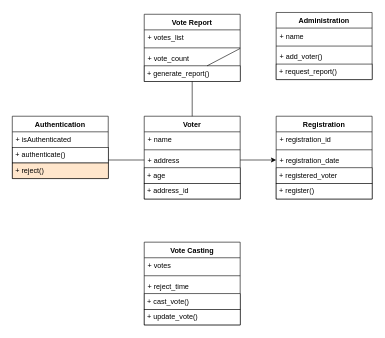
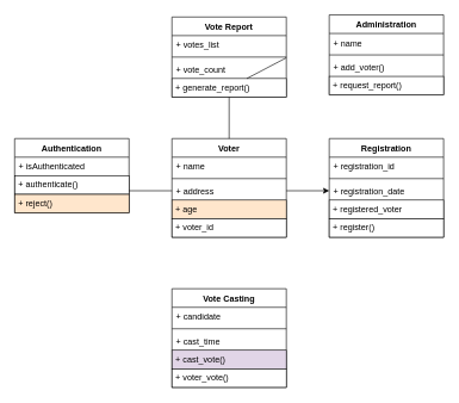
  <mxCell id="0" />
  <mxCell id="1" parent="0" />
  <mxCell id="2" value="Voter" style="swimlane;fontStyle=1;align=center;verticalAlign=top;childLayout=stackLayout;horizontal=1;startSize=26;horizontalStack=0;resizeParent=1;resizeParentMax=0;resizeLast=0;collapsible=1;marginBottom=0;" parent="1" vertex="1"><mxGeometry x="240" y="193" width="160" height="138" as="geometry"><mxRectangle x="350" y="200" width="100" height="30" as="alternateBounds" /></mxGeometry></mxCell>
  <mxCell id="3" value="+ name" style="text;strokeColor=none;fillColor=none;align=left;verticalAlign=top;spacingLeft=4;spacingRight=4;overflow=hidden;rotatable=0;points=[[0,0.5],[1,0.5]];portConstraint=eastwest;" parent="2" vertex="1"><mxGeometry y="26" width="160" height="26" as="geometry" /></mxCell>
  <mxCell id="4" value="" style="line;strokeWidth=1;fillColor=none;align=left;verticalAlign=middle;spacingTop=-1;spacingLeft=3;spacingRight=3;rotatable=0;labelPosition=right;points=[];portConstraint=eastwest;strokeColor=inherit;" parent="2" vertex="1"><mxGeometry y="52" width="160" height="8" as="geometry" /></mxCell>
  <mxCell id="5" value="+ address" style="text;strokeColor=none;fillColor=none;align=left;verticalAlign=top;spacingLeft=4;spacingRight=4;overflow=hidden;rotatable=0;points=[[0,0.5],[1,0.5]];portConstraint=eastwest;" parent="2" vertex="1"><mxGeometry y="60" width="160" height="26" as="geometry" /></mxCell>
- <mxCell id="6" value="&amp;nbsp;+ age" style="whiteSpace=wrap;html=1;align=left;" vertex="1" parent="2"><mxGeometry y="86" width="160" height="26" as="geometry" /></mxCell>
- <mxCell id="7" value="&amp;nbsp;+ address_id" style="whiteSpace=wrap;html=1;align=left;" parent="2" vertex="1"><mxGeometry y="112" width="160" height="26" as="geometry" /></mxCell>
+ <mxCell id="6" value="&amp;nbsp;+ age" style="whiteSpace=wrap;html=1;align=left;fillColor=#ffe6cc;" vertex="1" parent="2"><mxGeometry y="86" width="160" height="26" as="geometry" /></mxCell>
+ <mxCell id="7" value="&amp;nbsp;+ voter_id" style="whiteSpace=wrap;html=1;align=left;" parent="2" vertex="1"><mxGeometry y="112" width="160" height="26" as="geometry" /></mxCell>
  <mxCell id="8" value="Authentication" style="swimlane;fontStyle=1;align=center;verticalAlign=top;childLayout=stackLayout;horizontal=1;startSize=26;horizontalStack=0;resizeParent=1;resizeParentMax=0;resizeLast=0;collapsible=1;marginBottom=0;" parent="1" vertex="1"><mxGeometry x="20" y="193" width="160" height="104" as="geometry"><mxRectangle x="350" y="200" width="100" height="30" as="alternateBounds" /></mxGeometry></mxCell>
  <mxCell id="9" value="+ isAuthenticated" style="text;strokeColor=none;fillColor=none;align=left;verticalAlign=top;spacingLeft=4;spacingRight=4;overflow=hidden;rotatable=0;points=[[0,0.5],[1,0.5]];portConstraint=eastwest;" parent="8" vertex="1"><mxGeometry y="26" width="160" height="26" as="geometry" /></mxCell>
  <mxCell id="10" value="&amp;nbsp;+ authenticate()" style="whiteSpace=wrap;html=1;align=left;" parent="8" vertex="1"><mxGeometry y="52" width="160" height="26" as="geometry" /></mxCell>
  <mxCell id="11" value="&amp;nbsp;+ reject()" style="whiteSpace=wrap;html=1;align=left;fillColor=#ffe6cc;" parent="8" vertex="1"><mxGeometry y="78" width="160" height="26" as="geometry" /></mxCell>
  <mxCell id="12" value="Vote Casting" style="swimlane;fontStyle=1;align=center;verticalAlign=top;childLayout=stackLayout;horizontal=1;startSize=26;horizontalStack=0;resizeParent=1;resizeParentMax=0;resizeLast=0;collapsible=1;marginBottom=0;" parent="1" vertex="1"><mxGeometry x="240" y="403" width="160" height="138" as="geometry"><mxRectangle x="350" y="200" width="100" height="30" as="alternateBounds" /></mxGeometry></mxCell>
- <mxCell id="13" value="+ votes" style="text;strokeColor=none;fillColor=none;align=left;verticalAlign=top;spacingLeft=4;spacingRight=4;overflow=hidden;rotatable=0;points=[[0,0.5],[1,0.5]];portConstraint=eastwest;" parent="12" vertex="1"><mxGeometry y="26" width="160" height="26" as="geometry" /></mxCell>
+ <mxCell id="13" value="+ candidate" style="text;strokeColor=none;fillColor=none;align=left;verticalAlign=top;spacingLeft=4;spacingRight=4;overflow=hidden;rotatable=0;points=[[0,0.5],[1,0.5]];portConstraint=eastwest;" parent="12" vertex="1"><mxGeometry y="26" width="160" height="26" as="geometry" /></mxCell>
  <mxCell id="14" value="" style="line;strokeWidth=1;fillColor=none;align=left;verticalAlign=middle;spacingTop=-1;spacingLeft=3;spacingRight=3;rotatable=0;labelPosition=right;points=[];portConstraint=eastwest;strokeColor=inherit;" parent="12" vertex="1"><mxGeometry y="52" width="160" height="8" as="geometry" /></mxCell>
- <mxCell id="15" value="+ reject_time" style="text;strokeColor=none;fillColor=none;align=left;verticalAlign=top;spacingLeft=4;spacingRight=4;overflow=hidden;rotatable=0;points=[[0,0.5],[1,0.5]];portConstraint=eastwest;" parent="12" vertex="1"><mxGeometry y="60" width="160" height="26" as="geometry" /></mxCell>
- <mxCell id="16" value="&amp;nbsp;+ cast_vote()" style="whiteSpace=wrap;html=1;align=left;" parent="12" vertex="1"><mxGeometry y="86" width="160" height="26" as="geometry" /></mxCell>
- <mxCell id="17" value="&amp;nbsp;+ update_vote()" style="whiteSpace=wrap;html=1;align=left;" parent="12" vertex="1"><mxGeometry y="112" width="160" height="26" as="geometry" /></mxCell>
+ <mxCell id="15" value="+ cast_time" style="text;strokeColor=none;fillColor=none;align=left;verticalAlign=top;spacingLeft=4;spacingRight=4;overflow=hidden;rotatable=0;points=[[0,0.5],[1,0.5]];portConstraint=eastwest;" parent="12" vertex="1"><mxGeometry y="60" width="160" height="26" as="geometry" /></mxCell>
+ <mxCell id="16" value="&amp;nbsp;+ cast_vote()" style="whiteSpace=wrap;html=1;align=left;fillColor=#e1d5e7;" parent="12" vertex="1"><mxGeometry y="86" width="160" height="26" as="geometry" /></mxCell>
+ <mxCell id="17" value="&amp;nbsp;+ voter_vote()" style="whiteSpace=wrap;html=1;align=left;" parent="12" vertex="1"><mxGeometry y="112" width="160" height="26" as="geometry" /></mxCell>
  <mxCell id="18" value="Registration" style="swimlane;fontStyle=1;align=center;verticalAlign=top;childLayout=stackLayout;horizontal=1;startSize=26;horizontalStack=0;resizeParent=1;resizeParentMax=0;resizeLast=0;collapsible=1;marginBottom=0;swimlaneLine=1;" parent="1" vertex="1"><mxGeometry x="460" y="193" width="160" height="138" as="geometry"><mxRectangle x="350" y="200" width="100" height="30" as="alternateBounds" /></mxGeometry></mxCell>
  <mxCell id="19" value="+ registration_id" style="text;strokeColor=none;fillColor=none;align=left;verticalAlign=top;spacingLeft=4;spacingRight=4;overflow=hidden;rotatable=0;points=[[0,0.5],[1,0.5]];portConstraint=eastwest;" parent="18" vertex="1"><mxGeometry y="26" width="160" height="26" as="geometry" /></mxCell>
  <mxCell id="20" value="" style="line;strokeWidth=1;fillColor=none;align=left;verticalAlign=middle;spacingTop=-1;spacingLeft=3;spacingRight=3;rotatable=0;labelPosition=right;points=[];portConstraint=eastwest;strokeColor=inherit;" parent="18" vertex="1"><mxGeometry y="52" width="160" height="8" as="geometry" /></mxCell>
  <mxCell id="21" value="+ registration_date" style="text;strokeColor=none;fillColor=none;align=left;verticalAlign=top;spacingLeft=4;spacingRight=4;overflow=hidden;rotatable=0;points=[[0,0.5],[1,0.5]];portConstraint=eastwest;" parent="18" vertex="1"><mxGeometry y="60" width="160" height="26" as="geometry" /></mxCell>
  <mxCell id="22" value="&amp;nbsp;+ registered_voter" style="whiteSpace=wrap;html=1;align=left;" parent="18" vertex="1"><mxGeometry y="86" width="160" height="26" as="geometry" /></mxCell>
  <mxCell id="23" value="&amp;nbsp;+ register()" style="whiteSpace=wrap;html=1;align=left;" parent="18" vertex="1"><mxGeometry y="112" width="160" height="26" as="geometry" /></mxCell>
  <mxCell id="24" value="" style="endArrow=classic;html=1;rounded=1;startSize=0;endSize=6;entryX=0;entryY=0.5;entryDx=0;entryDy=0;exitX=1;exitY=0.5;exitDx=0;exitDy=0;" parent="1" source="5" target="21" edge="1"><mxGeometry width="50" height="50" relative="1" as="geometry"><mxPoint x="390" y="353" as="sourcePoint" /><mxPoint x="440" y="303" as="targetPoint" /></mxGeometry></mxCell>
  <mxCell id="25" value="" style="endArrow=none;html=1;rounded=1;startSize=0;endSize=6;entryX=1;entryY=0.5;entryDx=0;entryDy=0;exitX=0;exitY=0.5;exitDx=0;exitDy=0;" parent="1" source="5" edge="1"><mxGeometry width="50" height="50" relative="1" as="geometry"><mxPoint x="410" y="276" as="sourcePoint" /><mxPoint x="180" y="266" as="targetPoint" /></mxGeometry></mxCell>
  <mxCell id="26" value="Vote Report" style="swimlane;fontStyle=1;align=center;verticalAlign=top;childLayout=stackLayout;horizontal=1;startSize=26;horizontalStack=0;resizeParent=1;resizeParentMax=0;resizeLast=0;collapsible=1;marginBottom=0;swimlaneLine=1;" parent="1" vertex="1"><mxGeometry x="240" y="23" width="160" height="112" as="geometry"><mxRectangle x="350" y="200" width="100" height="30" as="alternateBounds" /></mxGeometry></mxCell>
  <mxCell id="27" value="+ votes_list" style="text;strokeColor=none;fillColor=none;align=left;verticalAlign=top;spacingLeft=4;spacingRight=4;overflow=hidden;rotatable=0;points=[[0,0.5],[1,0.5]];portConstraint=eastwest;" parent="26" vertex="1"><mxGeometry y="26" width="160" height="26" as="geometry" /></mxCell>
  <mxCell id="28" value="" style="line;strokeWidth=1;fillColor=none;align=left;verticalAlign=middle;spacingTop=-1;spacingLeft=3;spacingRight=3;rotatable=0;labelPosition=right;points=[];portConstraint=eastwest;strokeColor=inherit;" parent="26" vertex="1"><mxGeometry y="52" width="160" height="8" as="geometry" /></mxCell>
  <mxCell id="29" value="+ vote_count" style="text;strokeColor=none;fillColor=none;align=left;verticalAlign=top;spacingLeft=4;spacingRight=4;overflow=hidden;rotatable=0;points=[[0,0.5],[1,0.5]];portConstraint=eastwest;" parent="26" vertex="1"><mxGeometry y="60" width="160" height="26" as="geometry" /></mxCell>
  <mxCell id="30" value="&amp;nbsp;+ generate_report()" style="whiteSpace=wrap;html=1;align=left;" parent="26" vertex="1"><mxGeometry y="86" width="160" height="26" as="geometry" /></mxCell>
  <mxCell id="31" value="Administration" style="swimlane;fontStyle=1;align=center;verticalAlign=top;childLayout=stackLayout;horizontal=1;startSize=26;horizontalStack=0;resizeParent=1;resizeParentMax=0;resizeLast=0;collapsible=1;marginBottom=0;" vertex="1" parent="1"><mxGeometry x="460" y="20" width="160" height="112" as="geometry"><mxRectangle x="350" y="200" width="100" height="30" as="alternateBounds" /></mxGeometry></mxCell>
  <mxCell id="32" value="+ name" style="text;strokeColor=none;fillColor=none;align=left;verticalAlign=top;spacingLeft=4;spacingRight=4;overflow=hidden;rotatable=0;points=[[0,0.5],[1,0.5]];portConstraint=eastwest;" vertex="1" parent="31"><mxGeometry y="26" width="160" height="26" as="geometry" /></mxCell>
  <mxCell id="33" value="" style="line;strokeWidth=1;fillColor=none;align=left;verticalAlign=middle;spacingTop=-1;spacingLeft=3;spacingRight=3;rotatable=0;labelPosition=right;points=[];portConstraint=eastwest;strokeColor=inherit;" vertex="1" parent="31"><mxGeometry y="52" width="160" height="8" as="geometry" /></mxCell>
  <mxCell id="34" value="+ add_voter()" style="text;strokeColor=none;fillColor=none;align=left;verticalAlign=top;spacingLeft=4;spacingRight=4;overflow=hidden;rotatable=0;points=[[0,0.5],[1,0.5]];portConstraint=eastwest;" vertex="1" parent="31"><mxGeometry y="60" width="160" height="26" as="geometry" /></mxCell>
  <mxCell id="35" value="&amp;nbsp;+ request_report()" style="whiteSpace=wrap;html=1;align=left;" vertex="1" parent="31"><mxGeometry y="86" width="160" height="26" as="geometry" /></mxCell>
  <mxCell id="36" value="" style="endArrow=none;html=1;rounded=1;startSize=0;endSize=6;exitX=0.5;exitY=1;exitDx=0;exitDy=0;" edge="1" parent="1" source="26"><mxGeometry width="50" height="50" relative="1" as="geometry"><mxPoint x="330" y="315" as="sourcePoint" /><mxPoint x="320" y="193" as="targetPoint" /></mxGeometry></mxCell>
  <mxCell id="37" value="" style="endArrow=none;html=1;rounded=1;startSize=0;endSize=6;exitX=1;exitY=-0.115;exitDx=0;exitDy=0;exitPerimeter=0;" edge="1" parent="1" source="29" target="30"><mxGeometry width="50" height="50" relative="1" as="geometry"><mxPoint x="410" y="82" as="sourcePoint" /><mxPoint x="490" y="80" as="targetPoint" /></mxGeometry></mxCell>
